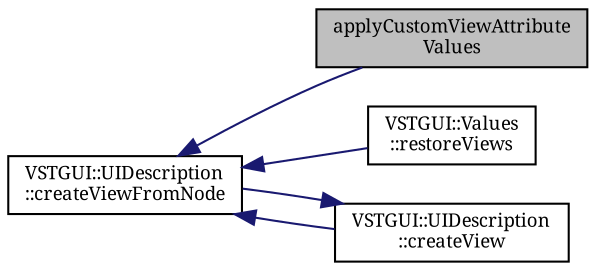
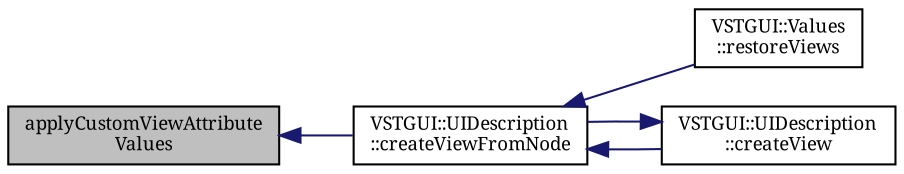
  digraph {
    fontname="Noto Serif"
    rankdir=LR
    node [color=black fontname="Noto Serif" fontsize=9 shape=record]
    edge [color=midnightblue dir=back fontname="Noto Serif" fontsize=9 labelfontname=Arial labelfontsize=9 style=solid]
    n1 [fillcolor=grey75 fontcolor=black height=0.2 label="applyCustomViewAttribute\lValues" style=filled width=0.4]
    n2 [height=0.2 label="VSTGUI::UIDescription\l::createViewFromNode" width=0.4]
    n3 [height=0.2 label="VSTGUI::Values\l::restoreViews" width=0.4]
    n4 [height=0.2 label="VSTGUI::UIDescription\l::createView" width=0.4]
-   n2 -> n1
+   n1 -> n2
    n2 -> n3
    n2 -> n4
    n4 -> n2
  }
